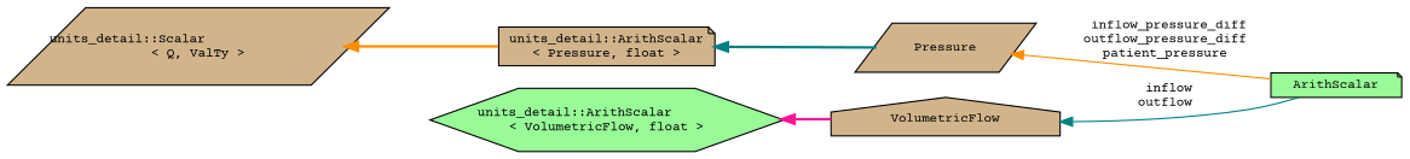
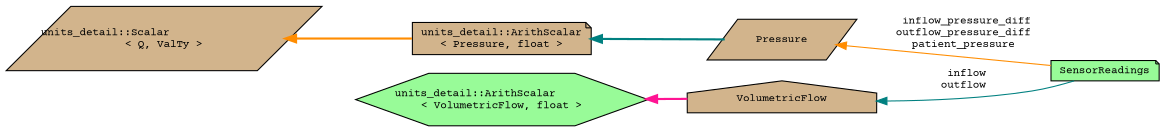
  digraph {
    fontname="Courier Prime"
    rankdir=LR
    node [color=black fillcolor=tan fontname="Courier Prime" fontsize=10 shape=note style=filled]
    edge [color=darkorange dir=back fontname="Courier Prime" fontsize=10 labelfontname=Helvetica labelfontsize=10 style=bold]
-   n1 [fillcolor=palegreen fontcolor=black height=0.2 label=ArithScalar width=0.4]
+   n1 [fillcolor=palegreen fontcolor=black height=0.2 label=SensorReadings width=0.4]
    n2 [height=0.2 label=Pressure shape=parallelogram width=0.4]
    n3 [height=0.2 label="units_detail::ArithScalar\l\< Pressure, float \>" width=0.4]
    n4 [height=0.2 label="units_detail::Scalar\l\< Q, ValTy \>" shape=parallelogram width=0.4]
    n5 [fillcolor=palegreen height=0.2 label="units_detail::ArithScalar\l\< VolumetricFlow, float \>" shape=hexagon width=0.4]
    n6 [height=0.2 label=VolumetricFlow shape=house width=0.4]
    n2 -> n1 [label=" inflow_pressure_diff\noutflow_pressure_diff\npatient_pressure" style=solid]
    n3 -> n2 [color=teal]
    n4 -> n3
    n5 -> n6 [color=deeppink]
    n6 -> n1 [color=teal label=" inflow\noutflow" style=solid]
  }
